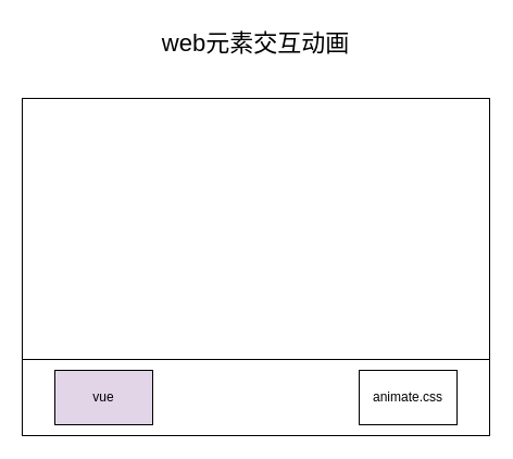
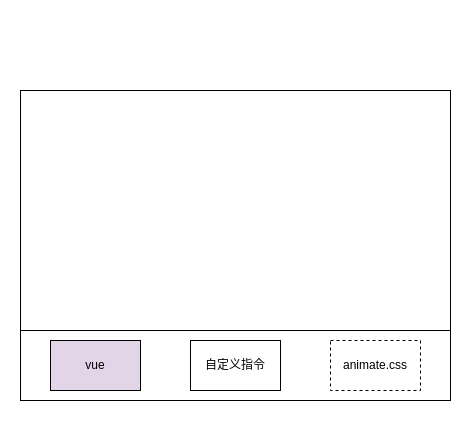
  <mxCell id="0" />
  <mxCell id="1" parent="0" />
  <mxCell id="2" value="" style="rounded=0;whiteSpace=wrap;html=1;" vertex="1" parent="1"><mxGeometry x="20" y="90" width="430" height="310" as="geometry" /></mxCell>
  <mxCell id="3" value="" style="rounded=0;whiteSpace=wrap;html=1;" vertex="1" parent="1"><mxGeometry x="20" y="330" width="430" height="70" as="geometry" /></mxCell>
+ <mxCell id="4" value="自定义指令" style="rounded=0;whiteSpace=wrap;html=1;" vertex="1" parent="1"><mxGeometry x="190" y="340" width="90" height="50" as="geometry" /></mxCell>
  <mxCell id="5" value="vue" style="rounded=0;whiteSpace=wrap;html=1;fillColor=#e1d5e7;" vertex="1" parent="1"><mxGeometry x="50" y="340" width="90" height="50" as="geometry" /></mxCell>
- <mxCell id="6" value="animate.css" style="rounded=0;whiteSpace=wrap;html=1;" vertex="1" parent="1"><mxGeometry x="330" y="340" width="90" height="50" as="geometry" /></mxCell>
- <mxCell id="7" value="&lt;font style=&quot;font-size: 22px&quot;&gt;web元素交互动画&lt;/font&gt;" style="text;html=1;strokeColor=none;fillColor=none;align=center;verticalAlign=middle;whiteSpace=wrap;rounded=0;" vertex="1" parent="1"><mxGeometry x="130" y="20" width="210" height="40" as="geometry" /></mxCell>
+ <mxCell id="6" value="animate.css" style="rounded=0;whiteSpace=wrap;html=1;dashed=1;" vertex="1" parent="1"><mxGeometry x="330" y="340" width="90" height="50" as="geometry" /></mxCell>
